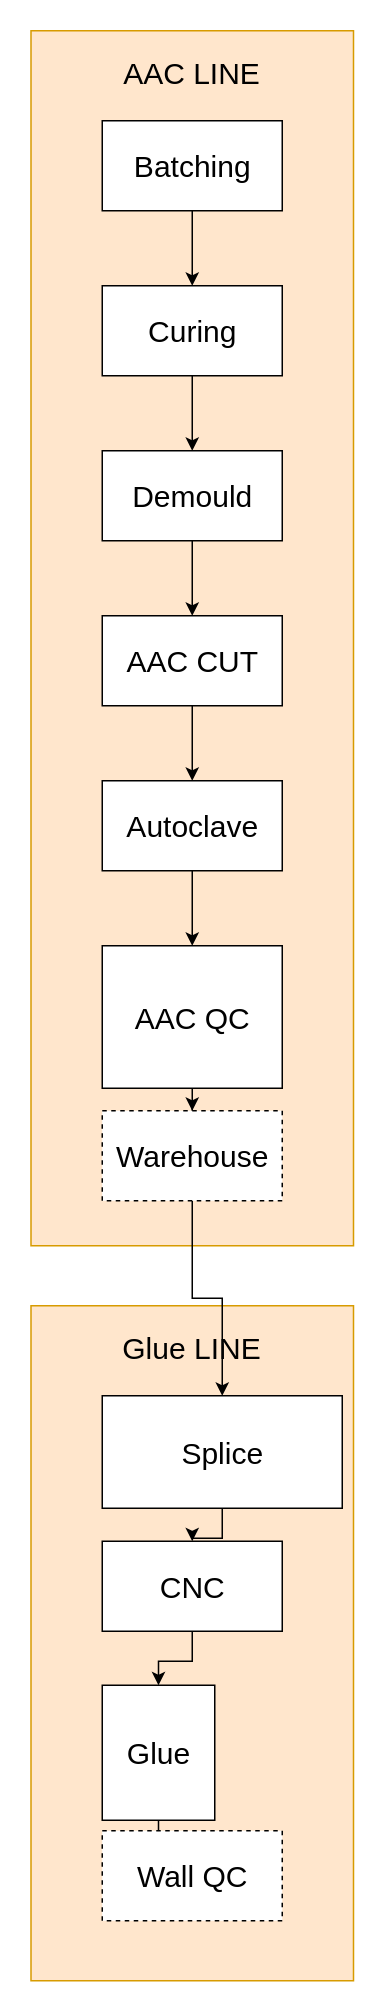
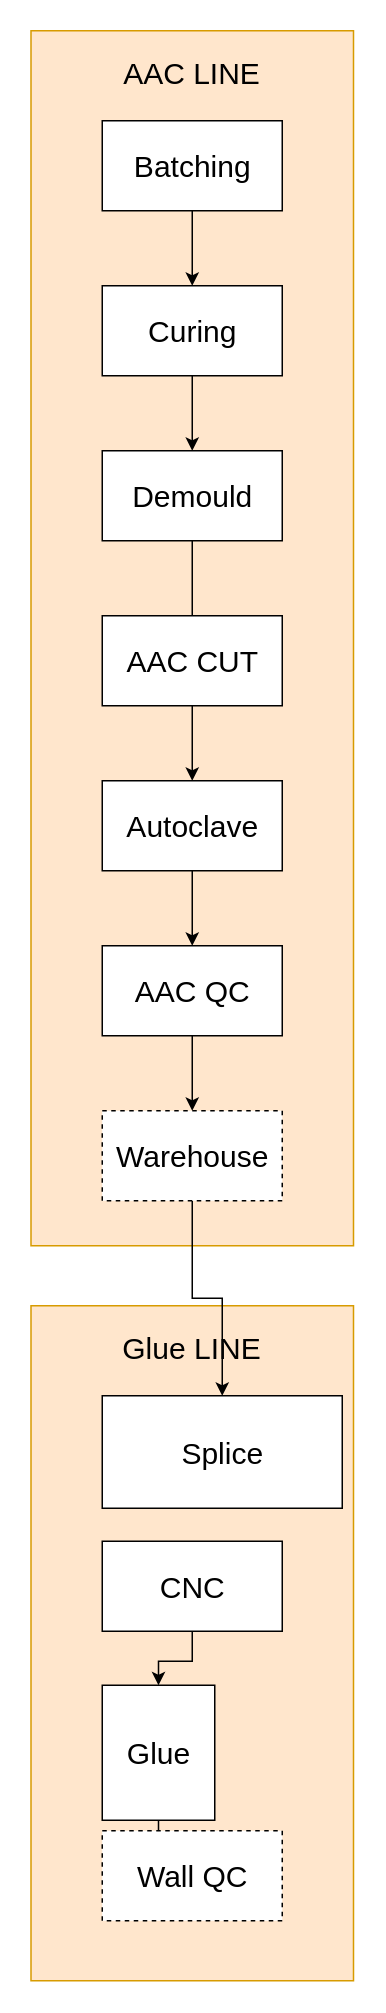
  <mxCell id="0" />
  <mxCell id="1" parent="0" />
  <mxCell id="2" value="Glue LINE" style="rounded=0;whiteSpace=wrap;html=1;fontSize=20;fillColor=#ffe6cc;strokeColor=#d79b00;verticalAlign=top;spacingTop=10;" vertex="1" parent="1"><mxGeometry x="20" y="870" width="215" height="450" as="geometry" /></mxCell>
  <mxCell id="3" value="AAC LINE" style="rounded=0;whiteSpace=wrap;html=1;fontSize=20;fillColor=#ffe6cc;strokeColor=#d79b00;verticalAlign=top;spacingTop=10;" vertex="1" parent="1"><mxGeometry x="20" width="215" height="810" as="geometry" y="20" /></mxCell>
  <mxCell id="4" value="" style="edgeStyle=orthogonalEdgeStyle;rounded=0;orthogonalLoop=1;jettySize=auto;html=1;fontSize=20;" edge="1" parent="1" source="5" target="7"><mxGeometry relative="1" as="geometry" /></mxCell>
  <mxCell id="5" value="Batching" style="rounded=0;whiteSpace=wrap;html=1;fontSize=20;" vertex="1" parent="1"><mxGeometry x="67.5" y="80" width="120" height="60" as="geometry" /></mxCell>
  <mxCell id="6" value="" style="edgeStyle=orthogonalEdgeStyle;rounded=0;orthogonalLoop=1;jettySize=auto;html=1;fontSize=20;" edge="1" parent="1" source="7" target="9"><mxGeometry relative="1" as="geometry" /></mxCell>
  <mxCell id="7" value="Curing" style="whiteSpace=wrap;html=1;rounded=0;fontSize=20;" vertex="1" parent="1"><mxGeometry x="67.5" y="190" width="120" height="60" as="geometry" /></mxCell>
- <mxCell id="8" value="" style="edgeStyle=orthogonalEdgeStyle;rounded=0;orthogonalLoop=1;jettySize=auto;html=1;fontSize=20;" edge="1" parent="1" source="9" target="11"><mxGeometry relative="1" as="geometry" /></mxCell>
+ <mxCell id="8" value="" style="edgeStyle=orthogonalEdgeStyle;rounded=0;orthogonalLoop=1;jettySize=auto;html=1;fontSize=20;endArrow=none;" edge="1" parent="1" source="9" target="11"><mxGeometry relative="1" as="geometry" /></mxCell>
  <mxCell id="9" value="Demould" style="whiteSpace=wrap;html=1;rounded=0;fontSize=20;" vertex="1" parent="1"><mxGeometry x="67.5" y="300" width="120" height="60" as="geometry" /></mxCell>
  <mxCell id="10" value="" style="edgeStyle=orthogonalEdgeStyle;rounded=0;orthogonalLoop=1;jettySize=auto;html=1;fontSize=20;" edge="1" parent="1" source="11" target="13"><mxGeometry relative="1" as="geometry" /></mxCell>
  <mxCell id="11" value="AAC CUT" style="whiteSpace=wrap;html=1;rounded=0;fontSize=20;" vertex="1" parent="1"><mxGeometry x="67.5" y="410" width="120" height="60" as="geometry" /></mxCell>
  <mxCell id="12" value="" style="edgeStyle=orthogonalEdgeStyle;rounded=0;orthogonalLoop=1;jettySize=auto;html=1;fontSize=20;" edge="1" parent="1" source="13" target="15"><mxGeometry relative="1" as="geometry" /></mxCell>
  <mxCell id="13" value="Autoclave" style="whiteSpace=wrap;html=1;rounded=0;fontSize=20;" vertex="1" parent="1"><mxGeometry x="67.5" y="520" width="120" height="60" as="geometry" /></mxCell>
  <mxCell id="14" value="" style="edgeStyle=orthogonalEdgeStyle;rounded=0;orthogonalLoop=1;jettySize=auto;html=1;fontSize=20;" edge="1" parent="1" source="15" target="17"><mxGeometry relative="1" as="geometry" /></mxCell>
- <mxCell id="15" value="AAC QC" style="whiteSpace=wrap;html=1;rounded=0;fontSize=20;" vertex="1" parent="1"><mxGeometry x="67.5" y="630" width="120" height="95" as="geometry" /></mxCell>
+ <mxCell id="15" value="AAC QC" style="whiteSpace=wrap;html=1;rounded=0;fontSize=20;" vertex="1" parent="1"><mxGeometry x="67.5" y="630" width="120" height="60" as="geometry" /></mxCell>
  <mxCell id="16" value="" style="edgeStyle=orthogonalEdgeStyle;rounded=0;orthogonalLoop=1;jettySize=auto;html=1;fontSize=20;" edge="1" parent="1" source="17" target="19"><mxGeometry relative="1" as="geometry"><mxPoint x="125" y="940" as="targetPoint" /></mxGeometry></mxCell>
  <mxCell id="17" value="Warehouse" style="whiteSpace=wrap;html=1;rounded=0;fontSize=20;dashed=1;" vertex="1" parent="1"><mxGeometry x="67.5" y="740" width="120" height="60" as="geometry" /></mxCell>
- <mxCell id="18" value="" style="edgeStyle=orthogonalEdgeStyle;rounded=0;orthogonalLoop=1;jettySize=auto;html=1;fontSize=20;" edge="1" parent="1" source="19" target="21"><mxGeometry relative="1" as="geometry" /></mxCell>
  <mxCell id="19" value="Splice" style="whiteSpace=wrap;html=1;rounded=0;fontSize=20;" vertex="1" parent="1"><mxGeometry x="67.5" y="930" width="160" height="75" as="geometry" /></mxCell>
  <mxCell id="20" value="" style="edgeStyle=orthogonalEdgeStyle;rounded=0;orthogonalLoop=1;jettySize=auto;html=1;fontSize=20;" edge="1" parent="1" source="21" target="23"><mxGeometry relative="1" as="geometry" /></mxCell>
  <mxCell id="21" value="CNC" style="whiteSpace=wrap;html=1;rounded=0;fontSize=20;" vertex="1" parent="1"><mxGeometry x="67.5" y="1027" width="120" height="60" as="geometry" /></mxCell>
  <mxCell id="22" value="" style="edgeStyle=orthogonalEdgeStyle;rounded=0;orthogonalLoop=1;jettySize=auto;html=1;fontSize=20;" edge="1" parent="1" source="23" target="24"><mxGeometry relative="1" as="geometry" /></mxCell>
  <mxCell id="23" value="Glue" style="whiteSpace=wrap;html=1;rounded=0;fontSize=20;" vertex="1" parent="1"><mxGeometry x="67.5" y="1123" width="75" height="90" as="geometry" /></mxCell>
  <mxCell id="24" value="Wall QC" style="whiteSpace=wrap;html=1;rounded=0;fontSize=20;dashed=1;" vertex="1" parent="1"><mxGeometry x="67.5" y="1220" width="120" height="60" as="geometry" /></mxCell>
